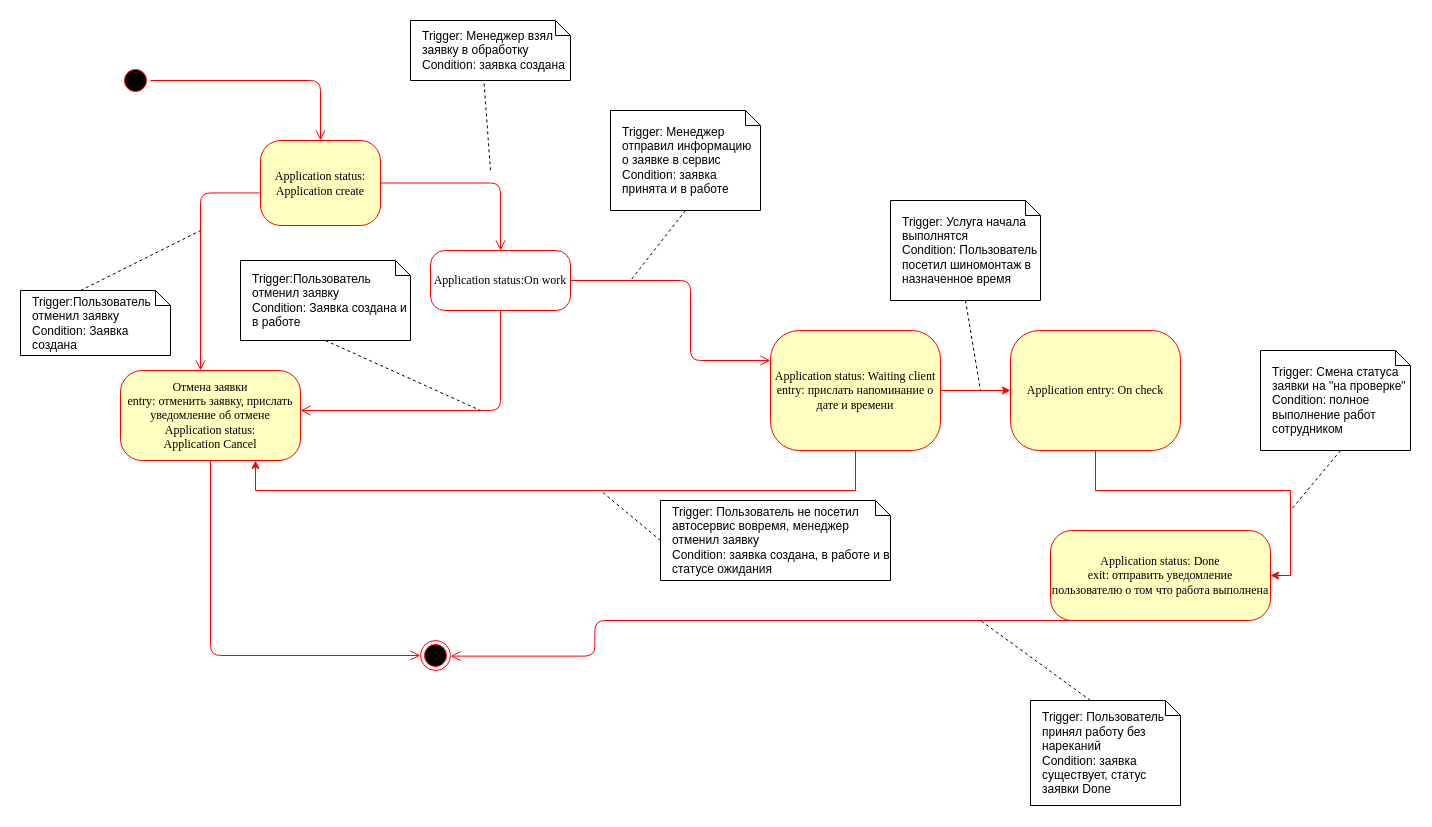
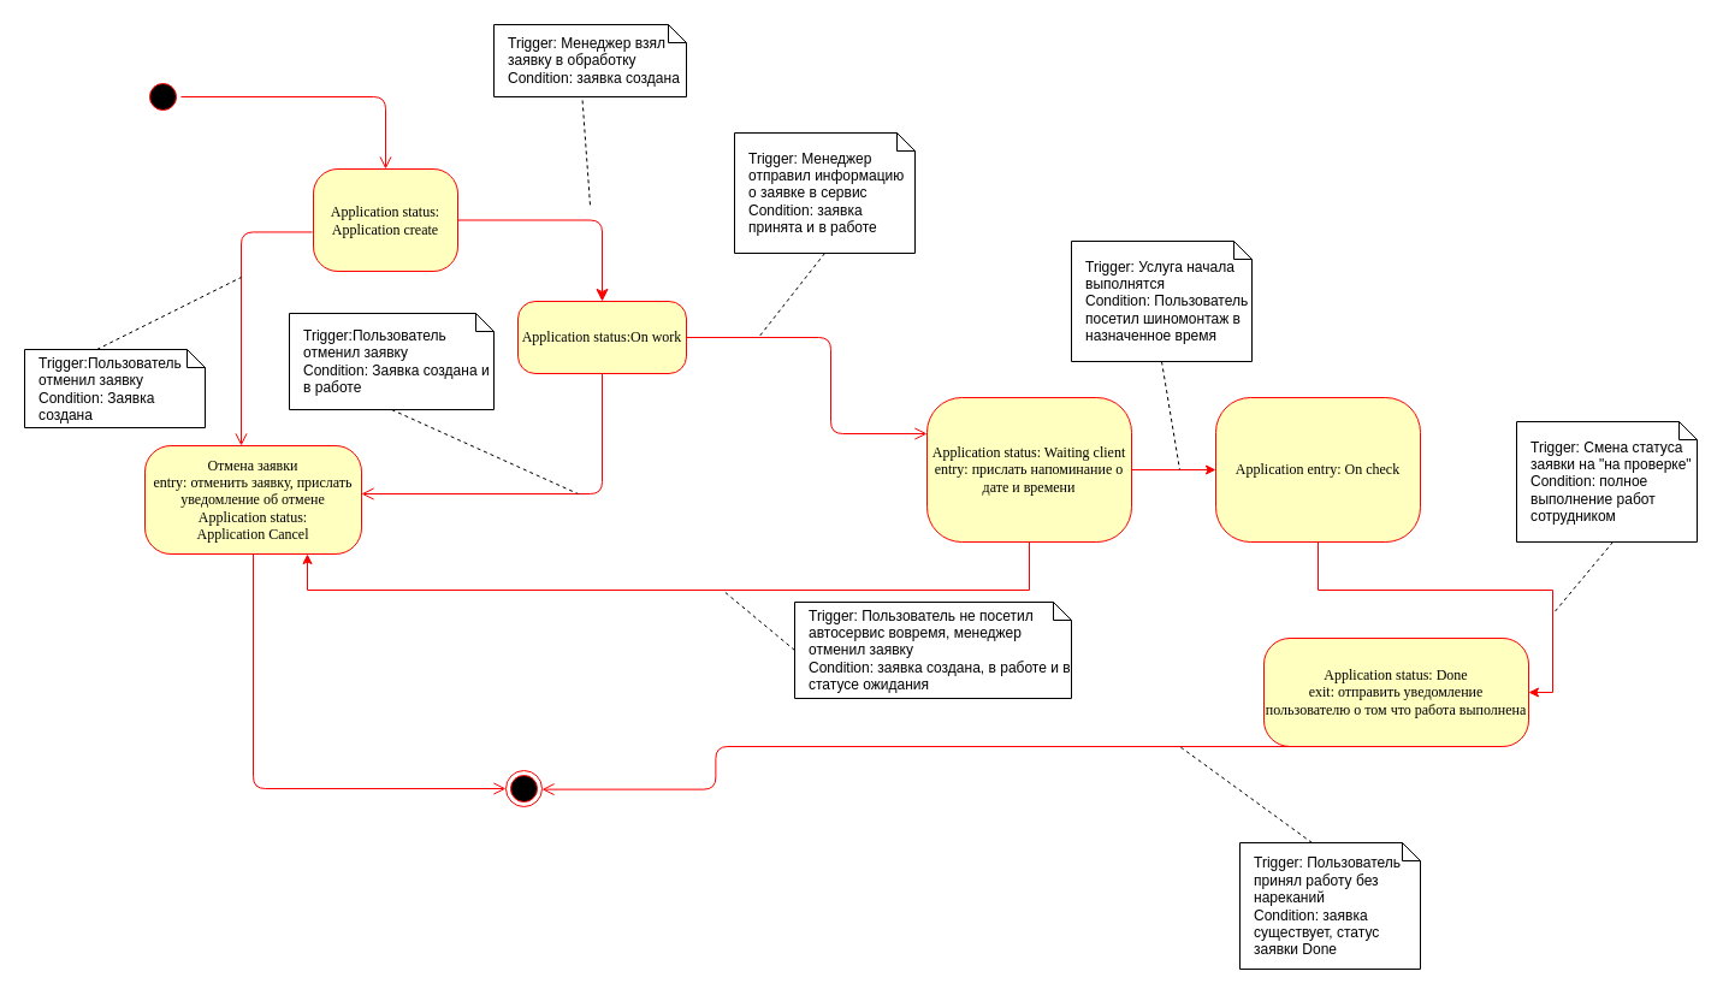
  <mxCell id="0" />
  <mxCell id="1" parent="0" />
  <mxCell id="2" value="" style="ellipse;html=1;shape=startState;fillColor=#000000;strokeColor=#ff0000;rounded=1;shadow=0;comic=0;labelBackgroundColor=none;fontFamily=Verdana;fontSize=12;fontColor=#000000;align=center;direction=south;" parent="1" vertex="1"><mxGeometry x="120" y="65" width="30" height="30" as="geometry" /></mxCell>
  <mxCell id="3" style="edgeStyle=orthogonalEdgeStyle;rounded=0;orthogonalLoop=1;jettySize=auto;html=1;entryX=0.75;entryY=1;entryDx=0;entryDy=0;strokeColor=#FF0000;" edge="1" parent="1" source="5" target="8"><mxGeometry relative="1" as="geometry"><mxPoint x="240" y="480" as="targetPoint" /><Array as="points"><mxPoint x="855" y="490" /><mxPoint x="255" y="490" /></Array></mxGeometry></mxCell>
  <mxCell id="4" style="edgeStyle=orthogonalEdgeStyle;rounded=0;orthogonalLoop=1;jettySize=auto;html=1;strokeColor=#FF0000;" edge="1" parent="1" source="5" target="29"><mxGeometry relative="1" as="geometry" /></mxCell>
  <mxCell id="5" value="&lt;div&gt;&lt;span style=&quot;background-color: initial;&quot;&gt;Application&lt;/span&gt;&lt;span style=&quot;background-color: initial;&quot;&gt;&amp;nbsp;status: Waiting client&lt;/span&gt;&lt;br&gt;&lt;/div&gt;&lt;div&gt;entry: прислать напоминание о дате и времени&lt;span style=&quot;background-color: initial;&quot;&gt;&lt;br&gt;&lt;/span&gt;&lt;/div&gt;" style="rounded=1;whiteSpace=wrap;html=1;arcSize=24;fillColor=#ffffc0;strokeColor=#ff0000;shadow=0;comic=0;labelBackgroundColor=none;fontFamily=Verdana;fontSize=12;fontColor=#000000;align=center;" parent="1" vertex="1"><mxGeometry x="770" y="330" width="170" height="120" as="geometry" /></mxCell>
  <mxCell id="6" value="&lt;div&gt;&lt;span style=&quot;background-color: initial;&quot;&gt;Application&lt;/span&gt;&lt;span style=&quot;background-color: initial;&quot;&gt;&amp;nbsp;status: Application&amp;nbsp;create&lt;/span&gt;&lt;br&gt;&lt;/div&gt;" style="rounded=1;whiteSpace=wrap;html=1;arcSize=24;fillColor=#ffffc0;strokeColor=#ff0000;shadow=0;comic=0;labelBackgroundColor=none;fontFamily=Verdana;fontSize=12;fontColor=#000000;align=center;" parent="1" vertex="1"><mxGeometry x="260" y="140" width="120" height="85" as="geometry" /></mxCell>
- <mxCell id="7" value="&lt;div&gt;&lt;span style=&quot;background-color: initial;&quot;&gt;Application&lt;/span&gt;&lt;span style=&quot;background-color: initial;&quot;&gt;&amp;nbsp;status:On work&lt;/span&gt;&lt;br&gt;&lt;/div&gt;" style="rounded=1;whiteSpace=wrap;html=1;arcSize=24;fillColor=#ffffff;strokeColor=#ff0000;shadow=0;comic=0;labelBackgroundColor=none;fontFamily=Verdana;fontSize=12;fontColor=#000000;align=center;" parent="1" vertex="1"><mxGeometry x="430" y="250" width="140" height="60" as="geometry" /></mxCell>
+ <mxCell id="7" value="&lt;div&gt;&lt;span style=&quot;background-color: initial;&quot;&gt;Application&lt;/span&gt;&lt;span style=&quot;background-color: initial;&quot;&gt;&amp;nbsp;status:On work&lt;/span&gt;&lt;br&gt;&lt;/div&gt;" style="rounded=1;whiteSpace=wrap;html=1;arcSize=24;fillColor=#ffffc0;strokeColor=#ff0000;shadow=0;comic=0;labelBackgroundColor=none;fontFamily=Verdana;fontSize=12;fontColor=#000000;align=center;" parent="1" vertex="1"><mxGeometry x="430" y="250" width="140" height="60" as="geometry" /></mxCell>
  <mxCell id="8" value="Отмена заявки&lt;div&gt;entry: отменить заявку, прислать уведомление об отмене&lt;/div&gt;&lt;div&gt;&lt;span style=&quot;background-color: initial;&quot;&gt;Application&lt;/span&gt;&amp;nbsp;status: Application&amp;nbsp;Cancel&lt;/div&gt;" style="rounded=1;whiteSpace=wrap;html=1;arcSize=24;fillColor=#ffffc0;strokeColor=#ff0000;shadow=0;comic=0;labelBackgroundColor=none;fontFamily=Verdana;fontSize=12;fontColor=#000000;align=center;" parent="1" vertex="1"><mxGeometry x="120" y="370" width="180" height="90" as="geometry" /></mxCell>
  <mxCell id="9" value="&lt;div&gt;&lt;span style=&quot;background-color: initial;&quot;&gt;Application&lt;/span&gt;&amp;nbsp;status: Done&lt;br&gt;&lt;/div&gt;&lt;div&gt;exit: отправить уведомление пользователю о том что работа выполнена&lt;/div&gt;" style="rounded=1;whiteSpace=wrap;html=1;arcSize=24;fillColor=#ffffc0;strokeColor=#ff0000;shadow=0;comic=0;labelBackgroundColor=none;fontFamily=Verdana;fontSize=12;fontColor=#000000;align=center;" parent="1" vertex="1"><mxGeometry x="1050" y="530" width="220" height="90" as="geometry" /></mxCell>
  <mxCell id="10" style="edgeStyle=orthogonalEdgeStyle;html=1;labelBackgroundColor=none;endArrow=open;endSize=8;strokeColor=#ff0000;fontFamily=Verdana;fontSize=12;align=left;" parent="1" source="2" target="6" edge="1"><mxGeometry relative="1" as="geometry" /></mxCell>
  <mxCell id="11" value="" style="ellipse;html=1;shape=endState;fillColor=#000000;strokeColor=#ff0000;rounded=1;shadow=0;comic=0;labelBackgroundColor=none;fontFamily=Verdana;fontSize=12;fontColor=#000000;align=center;" parent="1" vertex="1"><mxGeometry x="420" y="640" width="30" height="30" as="geometry" /></mxCell>
  <mxCell id="12" style="edgeStyle=elbowEdgeStyle;html=1;labelBackgroundColor=none;endArrow=open;endSize=8;strokeColor=#ff0000;fontFamily=Verdana;fontSize=12;align=left;exitX=-0.008;exitY=0.617;exitDx=0;exitDy=0;exitPerimeter=0;" parent="1" source="6" edge="1"><mxGeometry relative="1" as="geometry"><mxPoint x="140" y="200" as="sourcePoint" /><mxPoint x="200" y="370" as="targetPoint" /><Array as="points"><mxPoint x="200" y="280" /></Array></mxGeometry></mxCell>
  <mxCell id="13" style="edgeStyle=elbowEdgeStyle;html=1;labelBackgroundColor=none;endArrow=open;endSize=8;strokeColor=#ff0000;fontFamily=Verdana;fontSize=12;align=left;" parent="1" edge="1"><mxGeometry relative="1" as="geometry"><mxPoint x="500" y="310" as="sourcePoint" /><mxPoint x="300" y="410" as="targetPoint" /><Array as="points"><mxPoint x="500" y="410" /></Array></mxGeometry></mxCell>
  <mxCell id="14" style="edgeStyle=elbowEdgeStyle;html=1;labelBackgroundColor=none;endArrow=open;endSize=8;strokeColor=#ff0000;fontFamily=Verdana;fontSize=12;align=left;exitX=1;exitY=0.5;exitDx=0;exitDy=0;" parent="1" source="7" edge="1"><mxGeometry relative="1" as="geometry"><mxPoint x="570" y="320" as="sourcePoint" /><mxPoint x="770" y="360" as="targetPoint" /><Array as="points"><mxPoint x="690" y="330" /></Array></mxGeometry></mxCell>
- <mxCell id="15" style="edgeStyle=elbowEdgeStyle;html=1;labelBackgroundColor=none;endArrow=open;endSize=8;strokeColor=#ff0000;fontFamily=Verdana;fontSize=12;align=left;entryX=0.5;entryY=0;entryDx=0;entryDy=0;exitX=1;exitY=0.5;exitDx=0;exitDy=0;" parent="1" source="6" target="7" edge="1"><mxGeometry relative="1" as="geometry"><mxPoint x="410" y="-20" as="sourcePoint" /><mxPoint x="560.04" y="17.98" as="targetPoint" /><Array as="points"><mxPoint x="500" y="220" /></Array></mxGeometry></mxCell>
+ <mxCell id="15" style="edgeStyle=elbowEdgeStyle;html=1;labelBackgroundColor=none;endArrow=classic;endSize=8;strokeColor=#ff0000;fontFamily=Verdana;fontSize=12;align=left;entryX=0.5;entryY=0;entryDx=0;entryDy=0;exitX=1;exitY=0.5;exitDx=0;exitDy=0;" parent="1" source="6" target="7" edge="1"><mxGeometry relative="1" as="geometry"><mxPoint x="410" y="-20" as="sourcePoint" /><mxPoint x="560.04" y="17.98" as="targetPoint" /><Array as="points"><mxPoint x="500" y="220" /></Array></mxGeometry></mxCell>
  <mxCell id="16" style="edgeStyle=elbowEdgeStyle;html=1;labelBackgroundColor=none;endArrow=open;endSize=8;strokeColor=#ff0000;fontFamily=Verdana;fontSize=12;align=left;exitX=0.5;exitY=1;exitDx=0;exitDy=0;entryX=1;entryY=1;entryDx=0;entryDy=0;" parent="1" source="9" edge="1"><mxGeometry relative="1" as="geometry"><mxPoint x="594.39" y="510" as="sourcePoint" /><mxPoint x="449.997" y="655.607" as="targetPoint" /><Array as="points"><mxPoint x="594.39" y="570" /></Array></mxGeometry></mxCell>
  <mxCell id="17" style="edgeStyle=elbowEdgeStyle;html=1;labelBackgroundColor=none;endArrow=open;endSize=8;strokeColor=#ff0000;fontFamily=Verdana;fontSize=12;align=left;entryX=0;entryY=0.5;entryDx=0;entryDy=0;exitX=0.5;exitY=1;exitDx=0;exitDy=0;" parent="1" source="8" target="11" edge="1"><mxGeometry relative="1" as="geometry"><mxPoint x="210" y="460" as="sourcePoint" /><mxPoint x="459.997" y="665.607" as="targetPoint" /><Array as="points"><mxPoint x="210" y="560" /></Array></mxGeometry></mxCell>
  <mxCell id="18" value="Trigger:Пользователь отменил заявку&lt;div&gt;Condition: Заявка создана&lt;/div&gt;" style="shape=note;size=15;align=left;spacingLeft=10;html=1;whiteSpace=wrap;" parent="1" vertex="1"><mxGeometry x="20" y="290" width="150" height="65" as="geometry" /></mxCell>
  <mxCell id="19" value="" style="edgeStyle=none;endArrow=none;exitX=0.4;exitY=0;dashed=1;html=1;rounded=0;" parent="1" source="18" edge="1"><mxGeometry x="1" relative="1" as="geometry"><mxPoint x="200" y="230" as="targetPoint" /><Array as="points" /></mxGeometry></mxCell>
  <mxCell id="20" value="Trigger: Пользователь принял работу без нареканий&lt;div&gt;Condition: заявка существует, статус заявки Done&lt;/div&gt;" style="shape=note;size=15;align=left;spacingLeft=10;html=1;whiteSpace=wrap;" parent="1" vertex="1"><mxGeometry x="1030" y="700" width="150" height="105" as="geometry" /></mxCell>
  <mxCell id="21" value="" style="edgeStyle=none;endArrow=none;exitX=0.4;exitY=0;dashed=1;html=1;rounded=0;" parent="1" source="20" edge="1"><mxGeometry x="1" relative="1" as="geometry"><mxPoint x="980" y="620" as="targetPoint" /><Array as="points" /></mxGeometry></mxCell>
  <mxCell id="22" value="Trigger: Менеджер взял заявку в обработку&lt;br&gt;Condition: заявка создана" style="shape=note;size=15;align=left;spacingLeft=10;html=1;whiteSpace=wrap;" parent="1" vertex="1"><mxGeometry x="410" y="20" width="160" height="60" as="geometry" /></mxCell>
  <mxCell id="23" value="" style="edgeStyle=none;endArrow=none;exitX=0.46;exitY=1.05;dashed=1;html=1;rounded=0;exitDx=0;exitDy=0;exitPerimeter=0;" parent="1" source="22" edge="1"><mxGeometry x="1" relative="1" as="geometry"><mxPoint x="490" y="170" as="targetPoint" /><Array as="points" /></mxGeometry></mxCell>
  <mxCell id="24" value="Trigger: Менеджер отправил информацию о заявке в сервис&lt;br&gt;Condition: заявка принята и в работе" style="shape=note;size=15;align=left;spacingLeft=10;html=1;whiteSpace=wrap;" parent="1" vertex="1"><mxGeometry x="610" y="110" width="150" height="100" as="geometry" /></mxCell>
  <mxCell id="25" value="" style="edgeStyle=none;endArrow=none;exitX=0.5;exitY=1;dashed=1;html=1;rounded=0;exitDx=0;exitDy=0;exitPerimeter=0;" parent="1" source="24" edge="1"><mxGeometry x="1" relative="1" as="geometry"><mxPoint x="630" y="280" as="targetPoint" /><Array as="points" /><mxPoint x="489" y="93" as="sourcePoint" /></mxGeometry></mxCell>
  <mxCell id="26" value="Trigger:Пользователь отменил заявку&lt;div&gt;Condition: Заявка создана и в работе&lt;/div&gt;" style="shape=note;size=15;align=left;spacingLeft=10;html=1;whiteSpace=wrap;" parent="1" vertex="1"><mxGeometry x="240" y="260" width="170" height="80" as="geometry" /></mxCell>
  <mxCell id="27" value="" style="edgeStyle=none;endArrow=none;exitX=0.5;exitY=1;dashed=1;html=1;rounded=0;exitDx=0;exitDy=0;exitPerimeter=0;" parent="1" source="26" edge="1"><mxGeometry x="1" relative="1" as="geometry"><mxPoint x="480" y="410" as="targetPoint" /><Array as="points" /></mxGeometry></mxCell>
  <mxCell id="28" style="edgeStyle=orthogonalEdgeStyle;rounded=0;orthogonalLoop=1;jettySize=auto;html=1;entryX=1;entryY=0.5;entryDx=0;entryDy=0;strokeColor=#FF0000;" edge="1" parent="1" source="29" target="9"><mxGeometry relative="1" as="geometry" /></mxCell>
  <mxCell id="29" value="&lt;div&gt;&lt;span style=&quot;background-color: initial;&quot;&gt;Application&lt;/span&gt;&amp;nbsp;entry: On check&lt;/div&gt;" style="rounded=1;whiteSpace=wrap;html=1;arcSize=24;fillColor=#ffffc0;strokeColor=#ff0000;shadow=0;comic=0;labelBackgroundColor=none;fontFamily=Verdana;fontSize=12;fontColor=#000000;align=center;" vertex="1" parent="1"><mxGeometry x="1010" y="330" width="170" height="120" as="geometry" /></mxCell>
  <mxCell id="30" value="Trigger: Пользователь не посетил автосервис вовремя, менеджер отменил заявку&lt;div&gt;Condition: заявка создана, в работе и в статусе ожидания&lt;/div&gt;" style="shape=note;size=15;align=left;spacingLeft=10;html=1;whiteSpace=wrap;" vertex="1" parent="1"><mxGeometry x="660" y="500" width="230" height="80" as="geometry" /></mxCell>
  <mxCell id="31" value="" style="edgeStyle=none;endArrow=none;exitX=0;exitY=0.5;dashed=1;html=1;rounded=0;exitDx=0;exitDy=0;exitPerimeter=0;" edge="1" parent="1" source="30"><mxGeometry x="1" relative="1" as="geometry"><mxPoint x="600" y="490" as="targetPoint" /><Array as="points" /><mxPoint x="480" y="498" as="sourcePoint" /></mxGeometry></mxCell>
  <mxCell id="32" value="Trigger: Услуга начала выполнятся&lt;br&gt;Condition: Пользователь посетил шиномонтаж в назначенное время" style="shape=note;size=15;align=left;spacingLeft=10;html=1;whiteSpace=wrap;" vertex="1" parent="1"><mxGeometry x="890" y="200" width="150" height="100" as="geometry" /></mxCell>
  <mxCell id="33" value="" style="edgeStyle=none;endArrow=none;exitX=0.5;exitY=1;dashed=1;html=1;rounded=0;exitDx=0;exitDy=0;exitPerimeter=0;" edge="1" parent="1" source="32"><mxGeometry x="1" relative="1" as="geometry"><mxPoint x="980" y="390" as="targetPoint" /><Array as="points" /><mxPoint x="995" y="315" as="sourcePoint" /></mxGeometry></mxCell>
  <mxCell id="34" value="Trigger: Смена статуса заявки на &quot;на проверке&quot;&lt;br&gt;Condition: полное выполнение работ сотрудником" style="shape=note;size=15;align=left;spacingLeft=10;html=1;whiteSpace=wrap;" vertex="1" parent="1"><mxGeometry x="1260" y="350" width="150" height="100" as="geometry" /></mxCell>
  <mxCell id="35" value="" style="edgeStyle=none;endArrow=none;exitX=0.5;exitY=1;dashed=1;html=1;rounded=0;exitDx=0;exitDy=0;exitPerimeter=0;" edge="1" parent="1"><mxGeometry x="1" relative="1" as="geometry"><mxPoint x="1290" y="510" as="targetPoint" /><Array as="points" /><mxPoint x="1340" y="450" as="sourcePoint" /></mxGeometry></mxCell>
